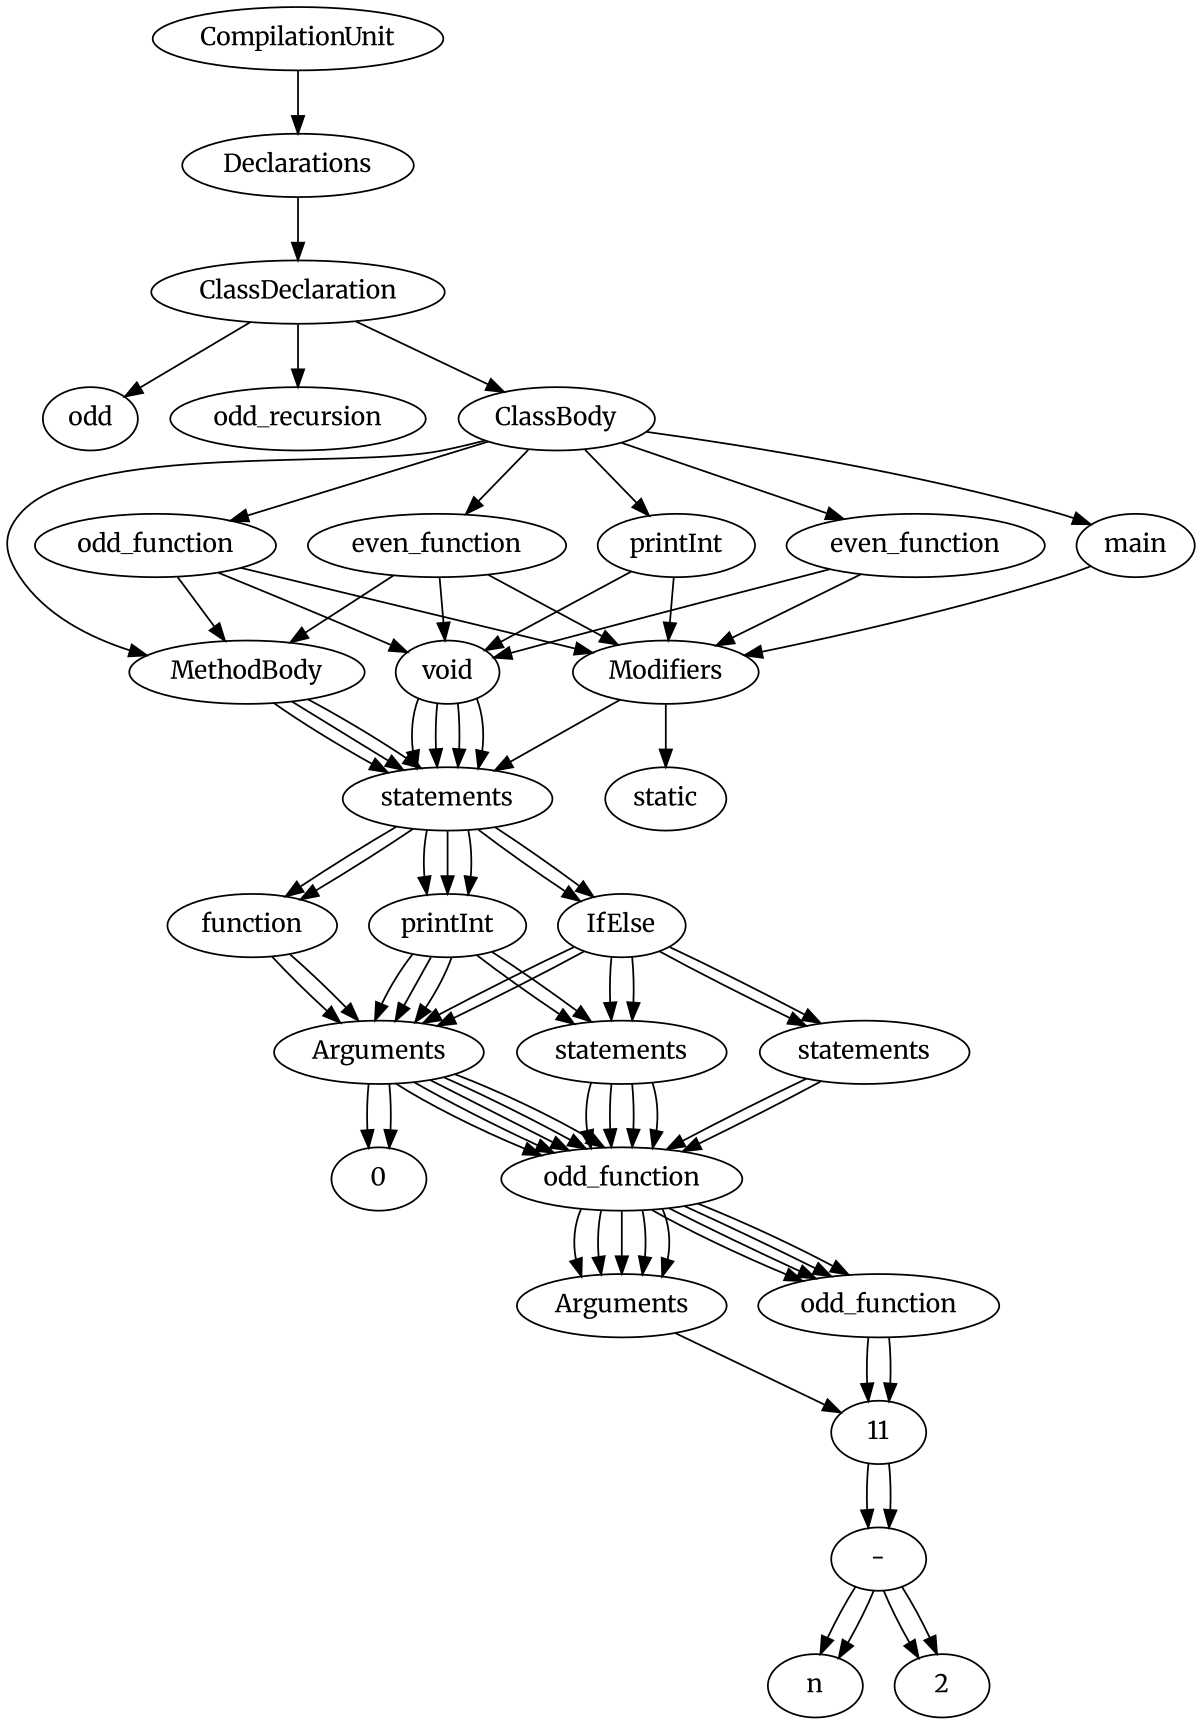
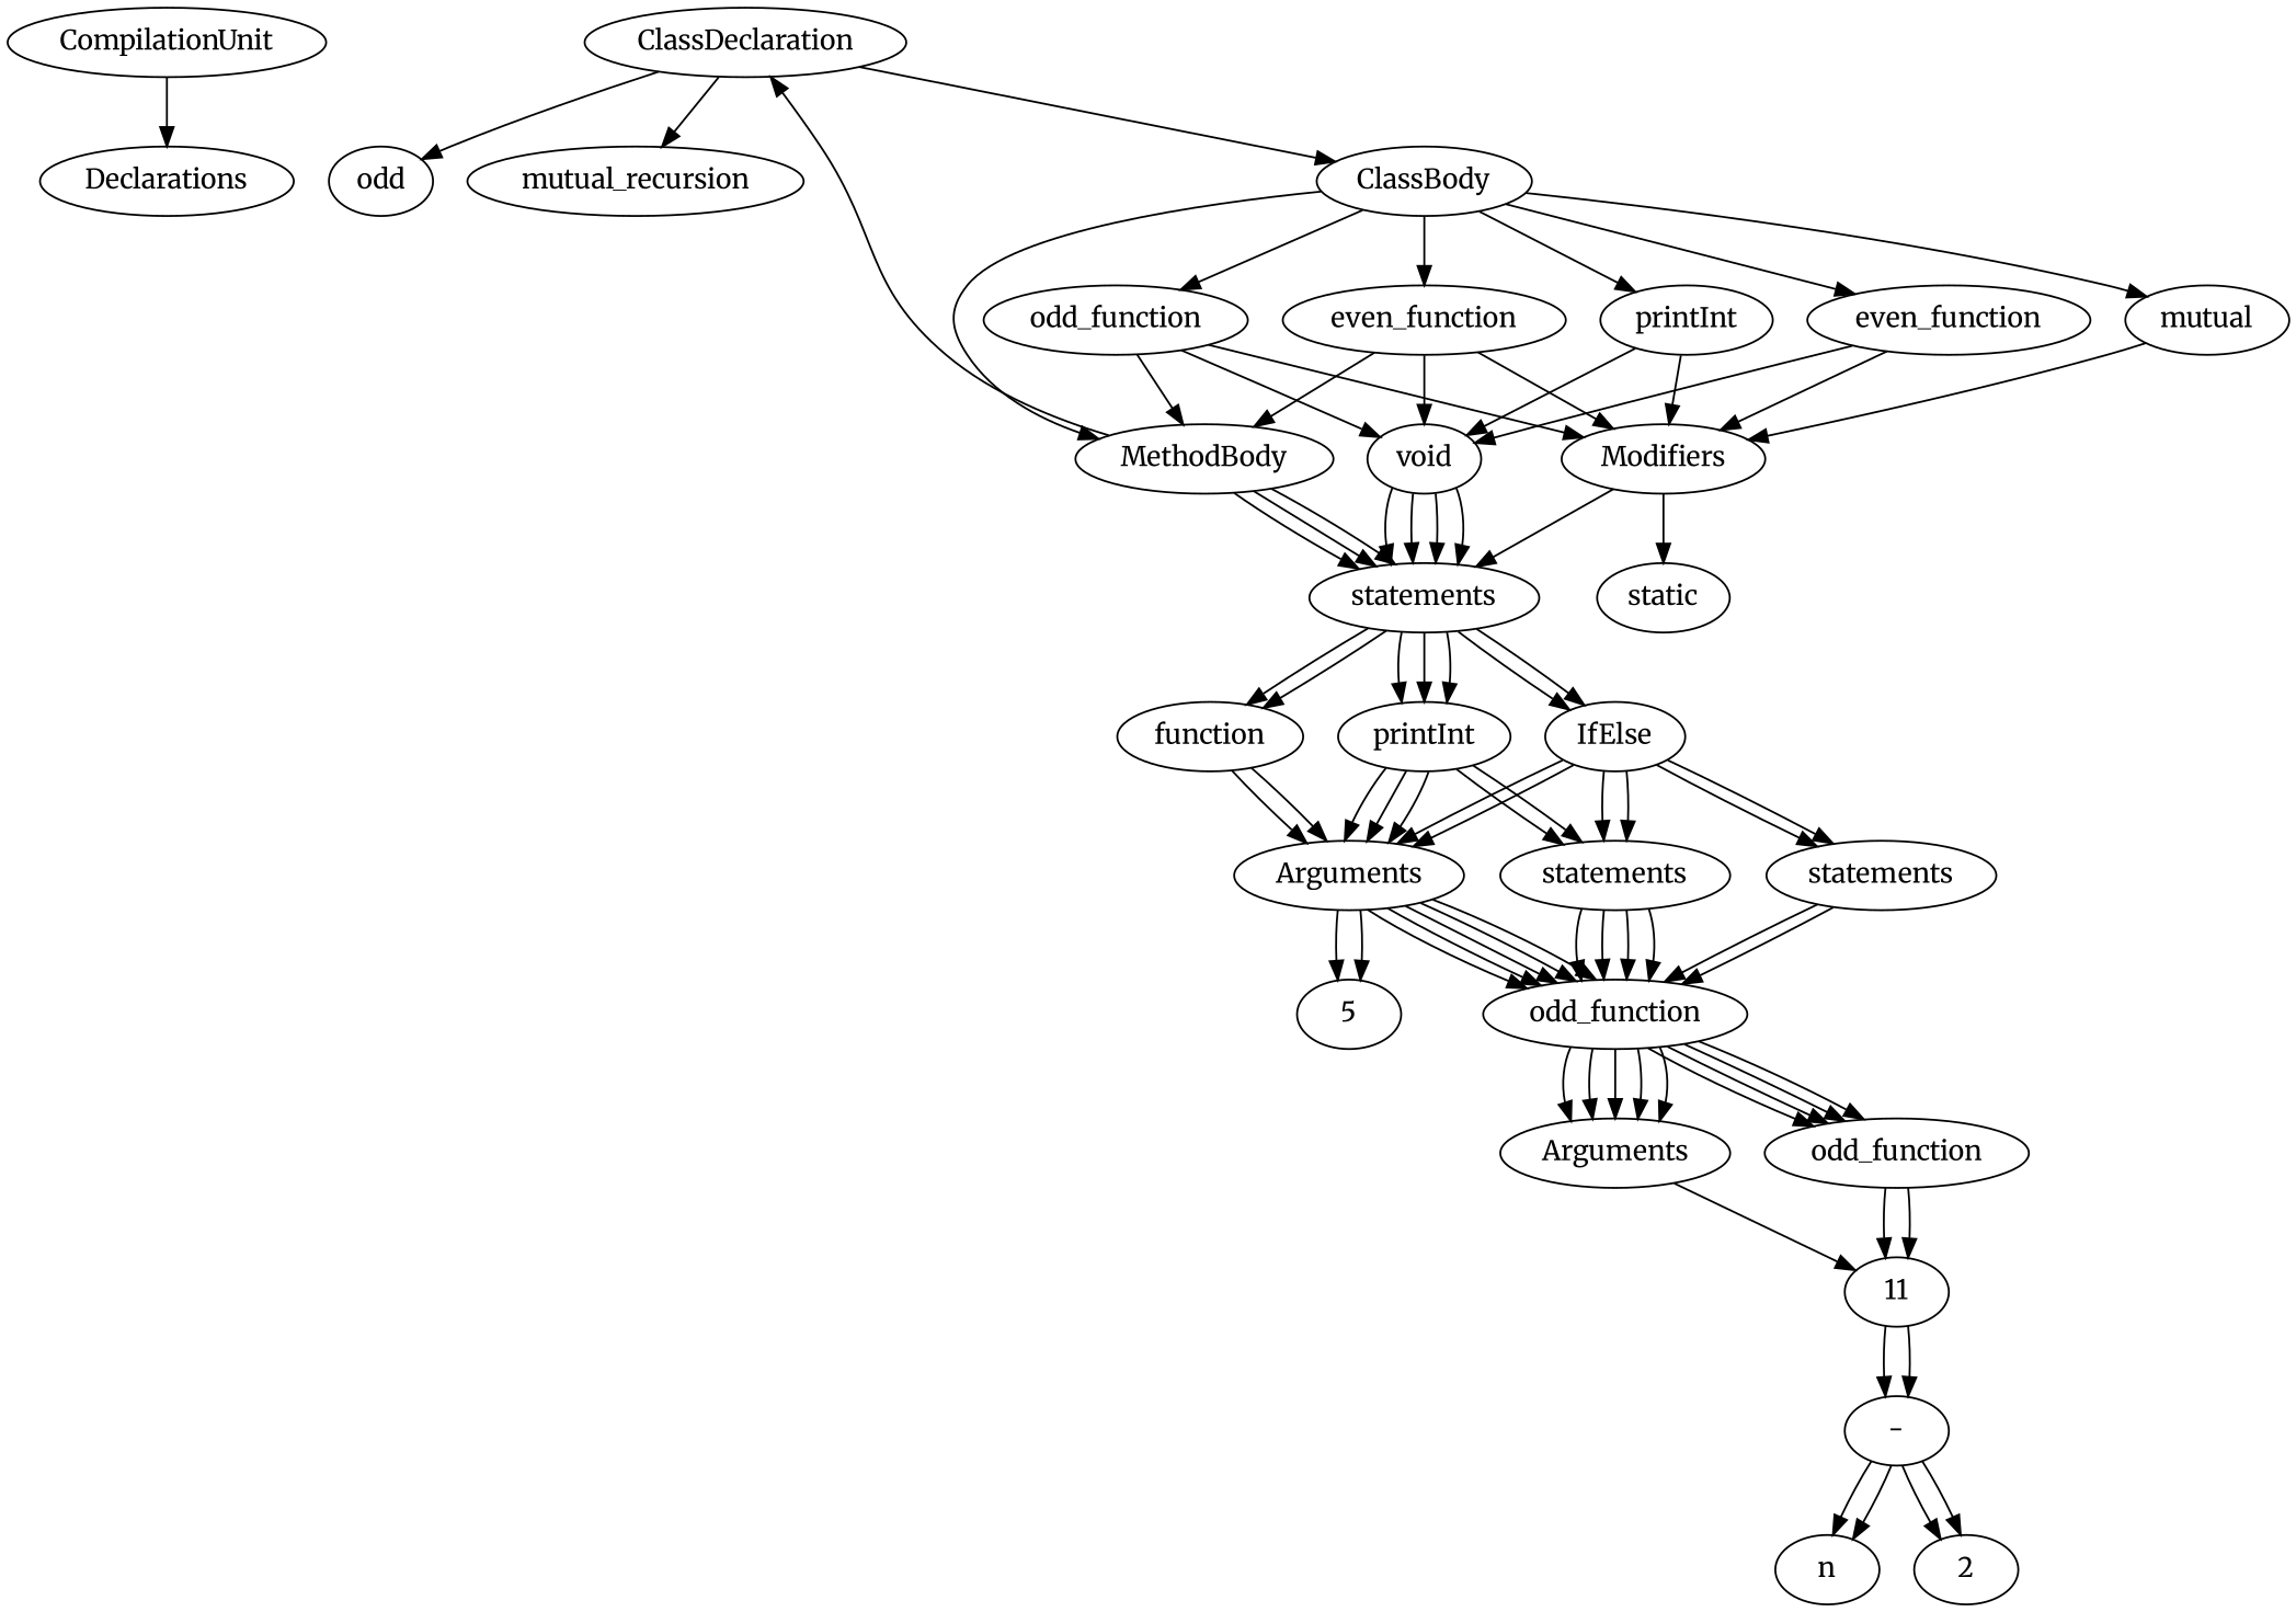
  digraph {
    fontname=Merriweather
    node [fontname=Merriweather]
    edge [fontname=Merriweather]
    n1 [label=CompilationUnit]
    n2 [label=Declarations]
    n3 [label=ClassDeclaration]
    n4 [label=odd]
-   n5 [label=odd_recursion]
+   n5 [label=mutual_recursion]
    n6 [label=ClassBody]
    n7 [label=printInt]
    n8 [label=even_function]
    n9 [label=odd_function]
    n10 [label=even_function]
-   n11 [label=main]
+   n11 [label=mutual]
    n12 [label=MethodBody]
    n13 [label=Modifiers]
    n14 [label=void]
    n15 [label=statements]
    n16 [label=static]
    n17 [label=printInt]
    n18 [label=IfElse]
    n19 [label=function]
    n20 [label=Arguments]
    n21 [label=statements]
    n22 [label=statements]
    n23 [label=odd_function]
-   n24 [label=0]
+   n24 [label=5]
    n25 [label=Arguments]
    n26 [label=odd_function]
    n27 [label=11]
    n28 [label="-"]
    n29 [label=n]
    n30 [label=2]
    n1 -> n2
-   n2 -> n3
+   n12 -> n3
    n3 -> n4
    n3 -> n5
    n3 -> n6
    n6 -> n7
    n6 -> n8
    n6 -> n9
    n6 -> n10
    n6 -> n11
    n6 -> n12
    n7 -> n13
    n7 -> n14
    n8 -> n13
    n8 -> n14
    n9 -> n12
    n9 -> n13
    n9 -> n14
    n10 -> n12
    n10 -> n13
    n10 -> n14
    n11 -> n13
    n12 -> n15
    n12 -> n15
    n12 -> n15
    n13 -> n15
    n13 -> n16
    n14 -> n15
    n14 -> n15
    n14 -> n15
    n14 -> n15
    n15 -> n17
    n15 -> n17
    n15 -> n17
    n15 -> n18
    n15 -> n18
    n15 -> n19
    n15 -> n19
    n17 -> n20
    n17 -> n20
    n17 -> n20
    n17 -> n21
    n17 -> n21
    n18 -> n20
    n18 -> n20
    n18 -> n21
    n18 -> n21
    n18 -> n22
    n18 -> n22
    n19 -> n20
    n19 -> n20
    n20 -> n23
    n20 -> n23
    n20 -> n23
    n20 -> n23
    n20 -> n23
    n20 -> n24
    n20 -> n24
    n21 -> n23
    n21 -> n23
    n21 -> n23
    n21 -> n23
    n22 -> n23
    n22 -> n23
    n23 -> n25
    n23 -> n25
    n23 -> n25
    n23 -> n25
    n23 -> n25
    n23 -> n26
    n23 -> n26
    n23 -> n26
    n23 -> n26
    n25 -> n27
    n26 -> n27
    n26 -> n27
    n27 -> n28
    n27 -> n28
    n28 -> n29
    n28 -> n29
    n28 -> n30
    n28 -> n30
  }
